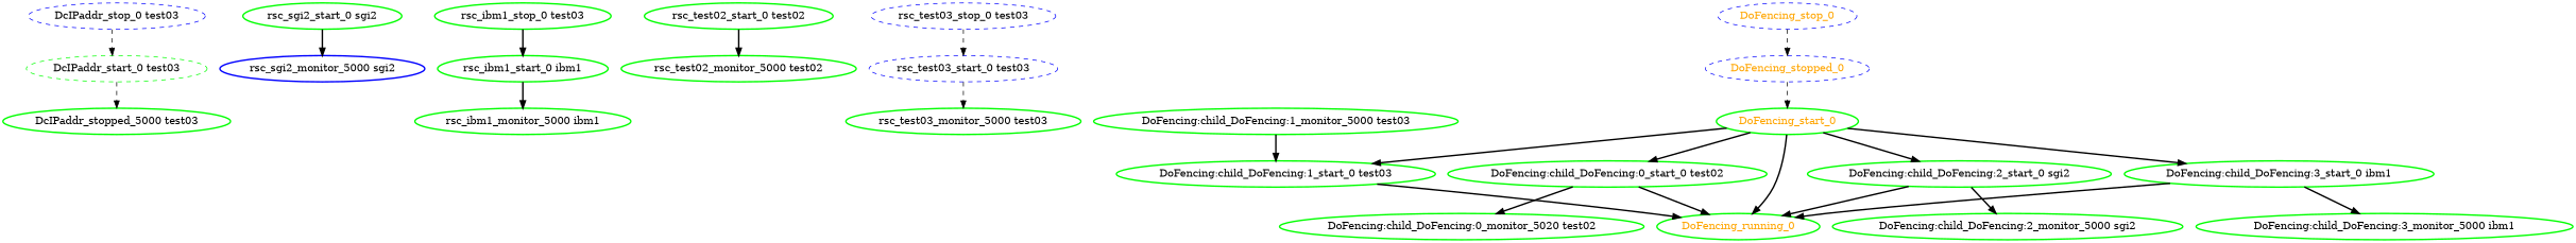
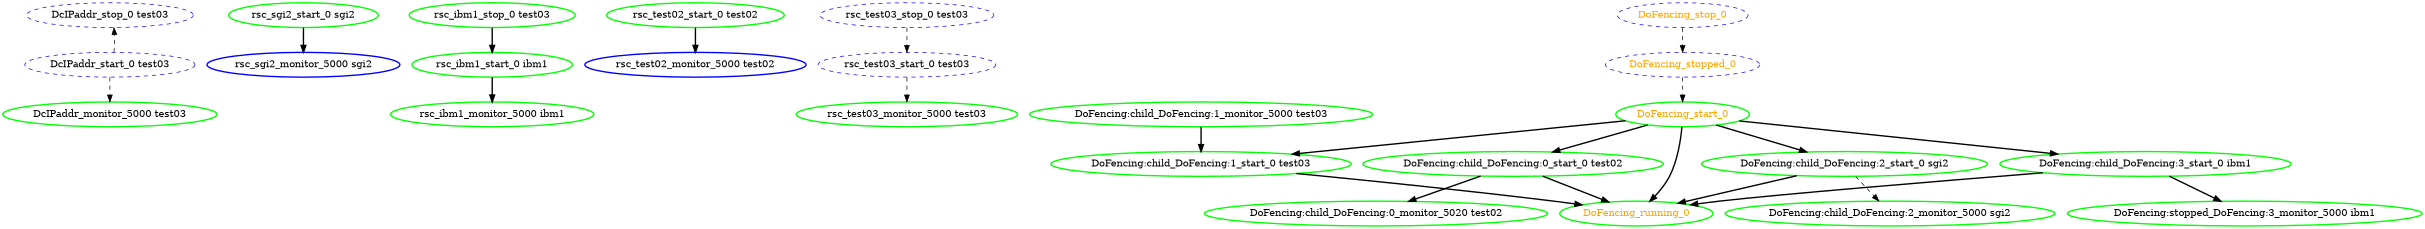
  digraph {
    node [color=green fontcolor=black style=bold]
    edge [style=bold]
    "DcIPaddr_stop_0 test03" [color=blue style=dashed]
-   "DcIPaddr_start_0 test03" [style=dashed]
-   "DcIPaddr_monitor_5000 test03" [label="DcIPaddr_stopped_5000 test03"]
+   "DcIPaddr_start_0 test03" [color=blue style=dashed]
+   "DcIPaddr_monitor_5000 test03"
    "rsc_sgi2_monitor_5000 sgi2" [color=blue]
    "rsc_sgi2_start_0 sgi2"
    "rsc_ibm1_stop_0 test03"
    "rsc_ibm1_start_0 ibm1"
    "rsc_ibm1_monitor_5000 ibm1"
    "rsc_test02_start_0 test02"
-   "rsc_test02_monitor_5000 test02"
+   "rsc_test02_monitor_5000 test02" [color=blue]
    "rsc_test03_stop_0 test03" [color=blue style=dashed]
    "rsc_test03_start_0 test03" [color=blue style=dashed]
    "rsc_test03_monitor_5000 test03"
    n14 [label="DoFencing:child_DoFencing:0_monitor_5020 test02"]
    "DoFencing:child_DoFencing:0_start_0 test02"
    DoFencing_running_0 [fontcolor=orange]
    "DoFencing:child_DoFencing:1_start_0 test03"
    "DoFencing:child_DoFencing:1_monitor_5000 test03"
    "DoFencing:child_DoFencing:2_start_0 sgi2"
    "DoFencing:child_DoFencing:2_monitor_5000 sgi2"
    "DoFencing:child_DoFencing:3_start_0 ibm1"
-   "DoFencing:child_DoFencing:3_monitor_5000 ibm1"
+   "DoFencing:child_DoFencing:3_monitor_5000 ibm1" [label="DoFencing:stopped_DoFencing:3_monitor_5000 ibm1"]
    DoFencing_start_0 [fontcolor=orange]
    DoFencing_stop_0 [color=blue fontcolor=orange style=dashed]
    DoFencing_stopped_0 [color=blue fontcolor=orange style=dashed]
-   "DcIPaddr_stop_0 test03" -> "DcIPaddr_start_0 test03" [style=dashed]
+   "DcIPaddr_start_0 test03" -> "DcIPaddr_stop_0 test03" [style=dashed]
    "DcIPaddr_start_0 test03" -> "DcIPaddr_monitor_5000 test03" [style=dashed]
    "rsc_sgi2_start_0 sgi2" -> "rsc_sgi2_monitor_5000 sgi2"
    "rsc_ibm1_stop_0 test03" -> "rsc_ibm1_start_0 ibm1"
    "rsc_ibm1_start_0 ibm1" -> "rsc_ibm1_monitor_5000 ibm1"
    "rsc_test02_start_0 test02" -> "rsc_test02_monitor_5000 test02"
    "rsc_test03_stop_0 test03" -> "rsc_test03_start_0 test03" [style=dashed]
    "rsc_test03_start_0 test03" -> "rsc_test03_monitor_5000 test03" [style=dashed]
    "DoFencing:child_DoFencing:0_start_0 test02" -> n14
    "DoFencing:child_DoFencing:0_start_0 test02" -> DoFencing_running_0
    "DoFencing:child_DoFencing:1_start_0 test03" -> DoFencing_running_0
    "DoFencing:child_DoFencing:1_monitor_5000 test03" -> "DoFencing:child_DoFencing:1_start_0 test03"
    "DoFencing:child_DoFencing:2_start_0 sgi2" -> DoFencing_running_0
-   "DoFencing:child_DoFencing:2_start_0 sgi2" -> "DoFencing:child_DoFencing:2_monitor_5000 sgi2"
+   "DoFencing:child_DoFencing:2_start_0 sgi2" -> "DoFencing:child_DoFencing:2_monitor_5000 sgi2" [style=dashed]
    "DoFencing:child_DoFencing:3_start_0 ibm1" -> DoFencing_running_0
    "DoFencing:child_DoFencing:3_start_0 ibm1" -> "DoFencing:child_DoFencing:3_monitor_5000 ibm1"
    DoFencing_start_0 -> "DoFencing:child_DoFencing:0_start_0 test02"
    DoFencing_start_0 -> DoFencing_running_0
    DoFencing_start_0 -> "DoFencing:child_DoFencing:1_start_0 test03"
    DoFencing_start_0 -> "DoFencing:child_DoFencing:2_start_0 sgi2"
    DoFencing_start_0 -> "DoFencing:child_DoFencing:3_start_0 ibm1"
    DoFencing_stop_0 -> DoFencing_stopped_0 [style=dashed]
    DoFencing_stopped_0 -> DoFencing_start_0 [style=dashed]
  }
